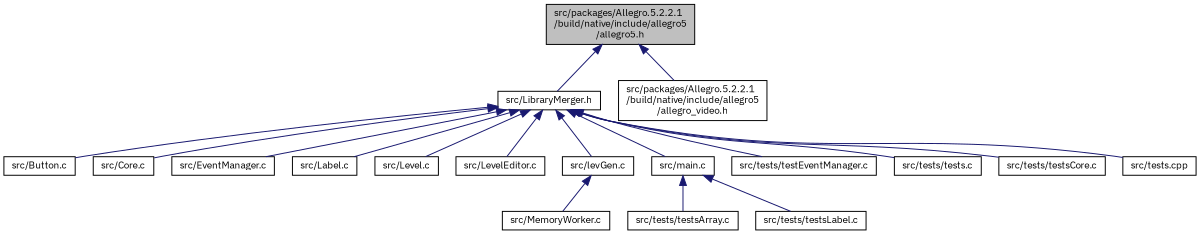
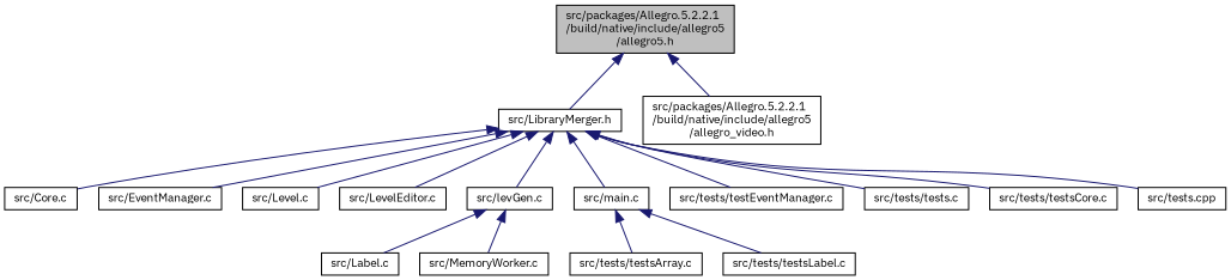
  digraph {
    fontname="IBM Plex Sans"
    node [color=black fillcolor=white fontname="IBM Plex Sans" fontsize=10 shape=record style=filled]
    edge [color=midnightblue dir=back fontname="IBM Plex Sans" fontsize=10 labelfontname=Helvetica labelfontsize=10 style=solid]
    n1 [fillcolor=grey75 fontcolor=black height=0.2 label="src/packages/Allegro.5.2.2.1\l/build/native/include/allegro5\l/allegro5.h" width=0.4]
    n2 [height=0.2 label="src/LibraryMerger.h" width=0.4]
    n3 [height=0.2 label="src/packages/Allegro.5.2.2.1\l/build/native/include/allegro5\l/allegro_video.h" width=0.4]
-   n4 [height=0.2 label="src/Button.c" width=0.4]
    n5 [height=0.2 label="src/Core.c" width=0.4]
    n6 [height=0.2 label="src/EventManager.c" width=0.4]
    n7 [height=0.2 label="src/Label.c" width=0.4]
    n8 [height=0.2 label="src/Level.c" width=0.4]
    n9 [height=0.2 label="src/LevelEditor.c" width=0.4]
    n10 [height=0.2 label="src/levGen.c" width=0.4]
    n11 [height=0.2 label="src/main.c" width=0.4]
    n12 [height=0.2 label="src/tests/testEventManager.c" width=0.4]
    n13 [height=0.2 label="src/tests/tests.c" width=0.4]
    n14 [height=0.2 label="src/tests/testsCore.c" width=0.4]
    n15 [height=0.2 label="src/tests.cpp" width=0.4]
    n16 [height=0.2 label="src/MemoryWorker.c" width=0.4]
    n17 [height=0.2 label="src/tests/testsArray.c" width=0.4]
    n18 [height=0.2 label="src/tests/testsLabel.c" width=0.4]
    n1 -> n2
    n1 -> n3
-   n2 -> n4
    n2 -> n5
    n2 -> n6
-   n2 -> n7
+   n10 -> n7
    n2 -> n8
    n2 -> n9
    n2 -> n10
    n2 -> n11
    n2 -> n12
    n2 -> n13
    n2 -> n14
    n2 -> n15
    n10 -> n16
    n11 -> n17
    n11 -> n18
  }
